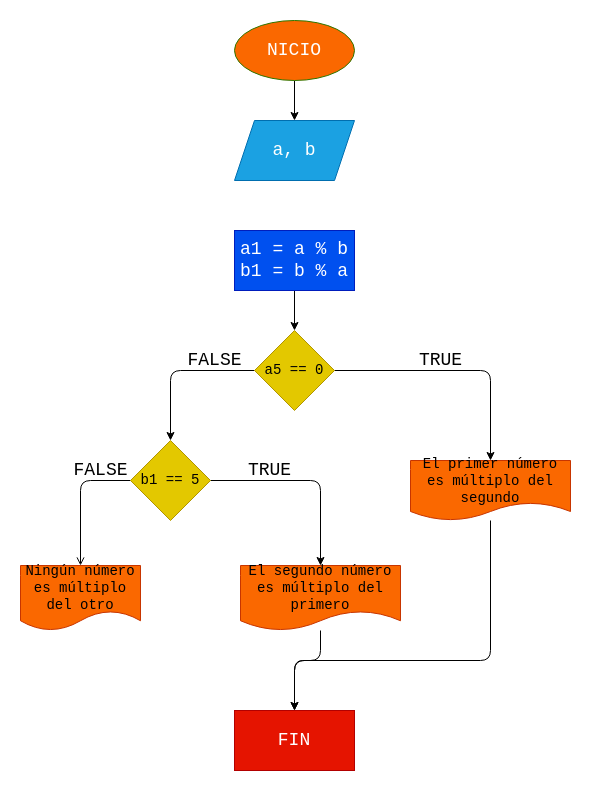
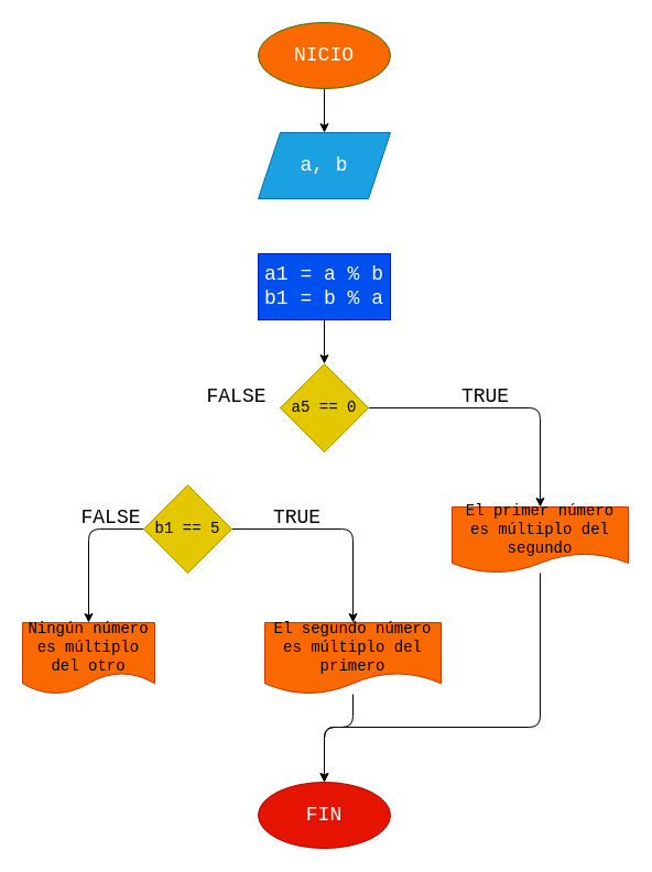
  <mxCell id="0" />
  <mxCell id="1" parent="0" />
  <mxCell id="2" value="" style="edgeStyle=none;html=1;fontFamily=Courier New;fontSize=18;" edge="1" parent="1" source="3" target="4"><mxGeometry relative="1" as="geometry" /></mxCell>
  <mxCell id="3" value="NICIO" style="ellipse;whiteSpace=wrap;html=1;fillColor=#fa6800;fontColor=#ffffff;strokeColor=#2D7600;fontFamily=Courier New;fontSize=18;" vertex="1" parent="1"><mxGeometry x="234" width="120" height="60" as="geometry" y="20" /></mxCell>
  <mxCell id="4" value="a, b" style="shape=parallelogram;perimeter=parallelogramPerimeter;whiteSpace=wrap;html=1;fixedSize=1;fillColor=#1ba1e2;fontColor=#ffffff;strokeColor=#006EAF;fontFamily=Courier New;fontSize=18;" vertex="1" parent="1"><mxGeometry x="234" y="120" width="120" height="60" as="geometry" /></mxCell>
  <mxCell id="5" value="" style="edgeStyle=none;html=1;fontFamily=Courier New;fontSize=18;" edge="1" parent="1" source="6" target="9"><mxGeometry relative="1" as="geometry" /></mxCell>
  <mxCell id="6" value="a1 = a % b&lt;br&gt;b1 = b % a" style="whiteSpace=wrap;html=1;fillColor=#0050ef;fontColor=#ffffff;strokeColor=#001DBC;fontFamily=Courier New;fontSize=18;" vertex="1" parent="1"><mxGeometry x="234" y="230" width="120" height="60" as="geometry" /></mxCell>
  <mxCell id="7" value="" style="edgeStyle=none;html=1;fontFamily=Courier New;fontSize=18;" edge="1" parent="1" source="9" target="11"><mxGeometry relative="1" as="geometry"><Array as="points"><mxPoint x="490" y="370" /></Array></mxGeometry></mxCell>
- <mxCell id="8" value="" style="edgeStyle=none;html=1;fontFamily=Courier New;fontSize=18;" edge="1" parent="1" source="9" target="14"><mxGeometry relative="1" as="geometry"><Array as="points"><mxPoint x="170" y="370" /></Array></mxGeometry></mxCell>
  <mxCell id="9" value="a5 == 0" style="rhombus;whiteSpace=wrap;html=1;fillColor=#e3c800;fontColor=#000000;strokeColor=#B09500;fontFamily=Courier New;fontSize=14;" vertex="1" parent="1"><mxGeometry x="254" y="330" width="80" height="80" as="geometry" /></mxCell>
  <mxCell id="10" style="edgeStyle=none;html=1;entryX=0.5;entryY=0;entryDx=0;entryDy=0;fontFamily=Courier New;fontSize=18;" edge="1" parent="1" source="11" target="18"><mxGeometry relative="1" as="geometry"><Array as="points"><mxPoint x="490" y="660" /><mxPoint x="294" y="660" /></Array></mxGeometry></mxCell>
  <mxCell id="11" value="El primer número es múltiplo del segundo" style="shape=document;whiteSpace=wrap;html=1;boundedLbl=1;fillColor=#fa6800;fontColor=#000000;strokeColor=#C73500;fontFamily=Courier New;fontSize=14;" vertex="1" parent="1"><mxGeometry x="410" y="460" width="160" height="60" as="geometry" /></mxCell>
  <mxCell id="12" value="" style="edgeStyle=none;html=1;fontFamily=Courier New;fontSize=18;" edge="1" parent="1" source="14" target="16"><mxGeometry relative="1" as="geometry"><Array as="points"><mxPoint x="320" y="480" /></Array></mxGeometry></mxCell>
- <mxCell id="13" value="" style="edgeStyle=none;html=1;fontFamily=Courier New;fontSize=18;endArrow=open;" edge="1" parent="1" source="14" target="17"><mxGeometry relative="1" as="geometry"><Array as="points"><mxPoint x="80" y="480" /></Array></mxGeometry></mxCell>
+ <mxCell id="13" value="" style="edgeStyle=none;html=1;fontFamily=Courier New;fontSize=18;" edge="1" parent="1" source="14" target="17"><mxGeometry relative="1" as="geometry"><Array as="points"><mxPoint x="80" y="480" /></Array></mxGeometry></mxCell>
  <mxCell id="14" value="b1 == 5" style="rhombus;whiteSpace=wrap;html=1;fillColor=#e3c800;fontColor=#000000;strokeColor=#B09500;fontFamily=Courier New;fontSize=14;" vertex="1" parent="1"><mxGeometry x="130" y="440" width="80" height="80" as="geometry" /></mxCell>
  <mxCell id="15" style="edgeStyle=none;html=1;entryX=0.5;entryY=0;entryDx=0;entryDy=0;fontFamily=Courier New;fontSize=18;" edge="1" parent="1" source="16" target="18"><mxGeometry relative="1" as="geometry"><Array as="points"><mxPoint x="320" y="660" /><mxPoint x="294" y="660" /></Array></mxGeometry></mxCell>
  <mxCell id="16" value="El segundo número es múltiplo del primero" style="shape=document;whiteSpace=wrap;html=1;boundedLbl=1;fillColor=#fa6800;fontColor=#000000;strokeColor=#C73500;fontFamily=Courier New;fontSize=14;" vertex="1" parent="1"><mxGeometry x="240" y="565" width="160" height="65" as="geometry" /></mxCell>
  <mxCell id="17" value="Ningún número es múltiplo del otro" style="shape=document;whiteSpace=wrap;html=1;boundedLbl=1;fillColor=#fa6800;fontColor=#000000;strokeColor=#C73500;fontFamily=Courier New;fontSize=14;" vertex="1" parent="1"><mxGeometry x="20" y="565" width="120" height="65" as="geometry" /></mxCell>
- <mxCell id="18" value="FIN" style="whiteSpace=wrap;html=1;fillColor=#e51400;fontColor=#ffffff;strokeColor=#B20000;fontFamily=Courier New;fontSize=18;rounded=0;" vertex="1" parent="1"><mxGeometry x="234" y="710" width="120" height="60" as="geometry" /></mxCell>
+ <mxCell id="18" value="FIN" style="ellipse;whiteSpace=wrap;html=1;fillColor=#e51400;fontColor=#ffffff;strokeColor=#B20000;fontFamily=Courier New;fontSize=18;" vertex="1" parent="1"><mxGeometry x="234" y="710" width="120" height="60" as="geometry" /></mxCell>
  <mxCell id="19" value="TRUE" style="text;html=1;align=center;verticalAlign=middle;resizable=0;points=[];autosize=1;strokeColor=none;fillColor=none;fontSize=18;fontFamily=Courier New;" vertex="1" parent="1"><mxGeometry x="405" y="340" width="70" height="40" as="geometry" /></mxCell>
  <mxCell id="20" value="FALSE" style="text;html=1;align=center;verticalAlign=middle;resizable=0;points=[];autosize=1;strokeColor=none;fillColor=none;fontSize=18;fontFamily=Courier New;" vertex="1" parent="1"><mxGeometry x="174" y="340" width="80" height="40" as="geometry" /></mxCell>
  <mxCell id="21" value="TRUE" style="text;html=1;align=center;verticalAlign=middle;resizable=0;points=[];autosize=1;strokeColor=none;fillColor=none;fontSize=18;fontFamily=Courier New;" vertex="1" parent="1"><mxGeometry x="234" y="450" width="70" height="40" as="geometry" /></mxCell>
  <mxCell id="22" value="FALSE" style="text;html=1;align=center;verticalAlign=middle;resizable=0;points=[];autosize=1;strokeColor=none;fillColor=none;fontSize=18;fontFamily=Courier New;" vertex="1" parent="1"><mxGeometry x="60" y="450" width="80" height="40" as="geometry" /></mxCell>
